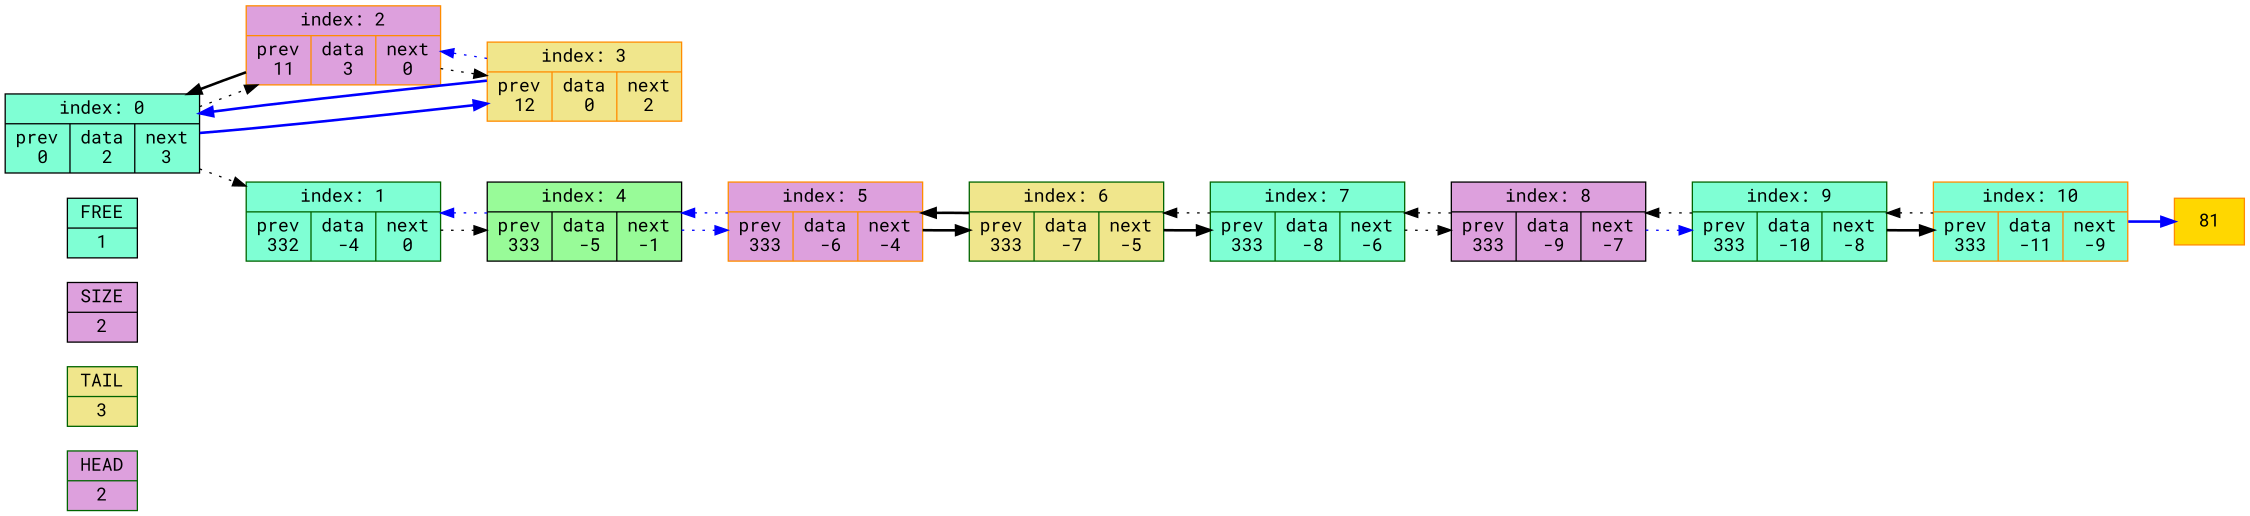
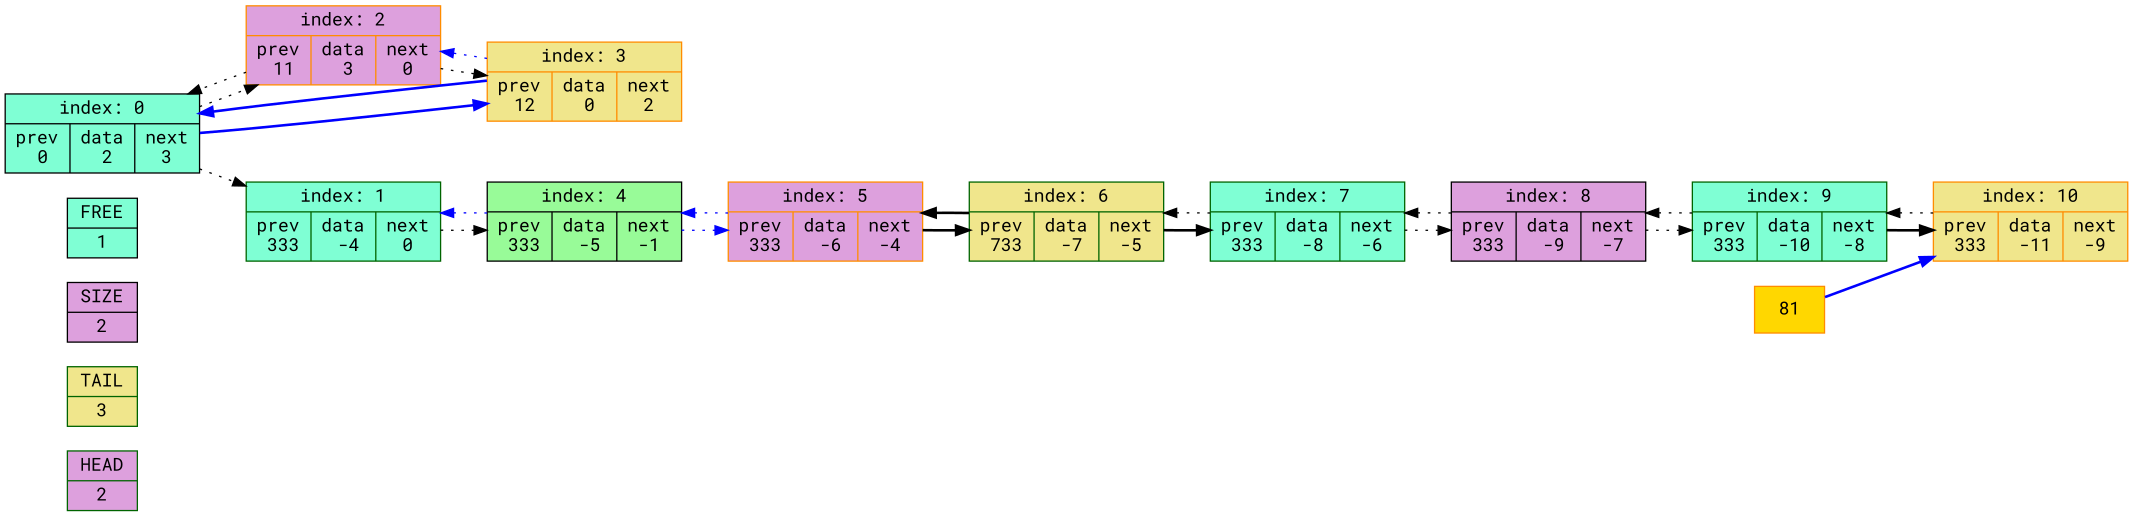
  digraph {
    fontname="Roboto Mono"
    rankdir=LR
    node [color=darkgreen fillcolor=plum fontname="Roboto Mono" shape=record style=filled]
    edge [color=black fontname="Roboto Mono" frontcolor=lightgrey style=dotted]
    n1 [label="HEAD | 2"]
    n2 [fillcolor=khaki label="TAIL | 3"]
    n3 [color=black label="SIZE | 2"]
    n4 [color=black fillcolor=aquamarine label="FREE | 1"]
    n5 [color=black fillcolor=aquamarine label="index: 0 | { prev\n 0 | data\n 2 | next\n3 } "]
    n6 [color=darkorange label="index: 2 | { prev\n 11 | data\n 3 | next\n0 } "]
    n7 [color=darkorange fillcolor=khaki label="index: 3 | { prev\n 12 | data\n 0 | next\n2 } "]
-   n8 [fillcolor=aquamarine label="index: 1 | { prev\n 332 | data\n -4 | next\n0 } "]
+   n8 [fillcolor=aquamarine label="index: 1 | { prev\n 333 | data\n -4 | next\n0 } "]
    n9 [color=black fillcolor=palegreen label="index: 4 | { prev\n 333 | data\n -5 | next\n-1 } "]
    n10 [color=darkorange label="index: 5 | { prev\n 333 | data\n -6 | next\n-4 } "]
-   n11 [fillcolor=khaki label="index: 6 | { prev\n 333 | data\n -7 | next\n-5 } "]
+   n11 [fillcolor=khaki label="index: 6 | { prev\n 733 | data\n -7 | next\n-5 } "]
    n12 [fillcolor=aquamarine label="index: 7 | { prev\n 333 | data\n -8 | next\n-6 } "]
    n13 [color=black label="index: 8 | { prev\n 333 | data\n -9 | next\n-7 } "]
    n14 [fillcolor=aquamarine label="index: 9 | { prev\n 333 | data\n -10 | next\n-8 } "]
-   n15 [color=darkorange fillcolor=aquamarine label="index: 10 | { prev\n 333 | data\n -11 | next\n-9 } "]
+   n15 [color=darkorange fillcolor=khaki label="index: 10 | { prev\n 333 | data\n -11 | next\n-9 } "]
    n16 [color=darkorange fillcolor=gold label=81]
    subgraph sub_1 {
      n1
      n2
      n3
      n4
    }
    n5 -> n6
    n5 -> n7 [color=blue style=bold]
    n5 -> n8
-   n6 -> n5 [style=bold]
+   n6 -> n5
    n6 -> n7
    n7 -> n5 [color=blue style=bold]
    n7 -> n6 [color=blue]
    n8 -> n9
    n9 -> n8 [color=blue]
    n9 -> n10 [color=blue]
    n10 -> n9 [color=blue]
    n10 -> n11 [style=bold]
    n11 -> n10 [style=bold]
    n11 -> n12 [style=bold]
    n12 -> n11
    n12 -> n13
    n13 -> n12
-   n13 -> n14 [color=blue]
+   n13 -> n14
    n14 -> n13
    n14 -> n15 [style=bold]
    n15 -> n14
-   n15 -> n16 [color=blue style=bold]
+   n16 -> n15 [color=blue style=bold]
  }
